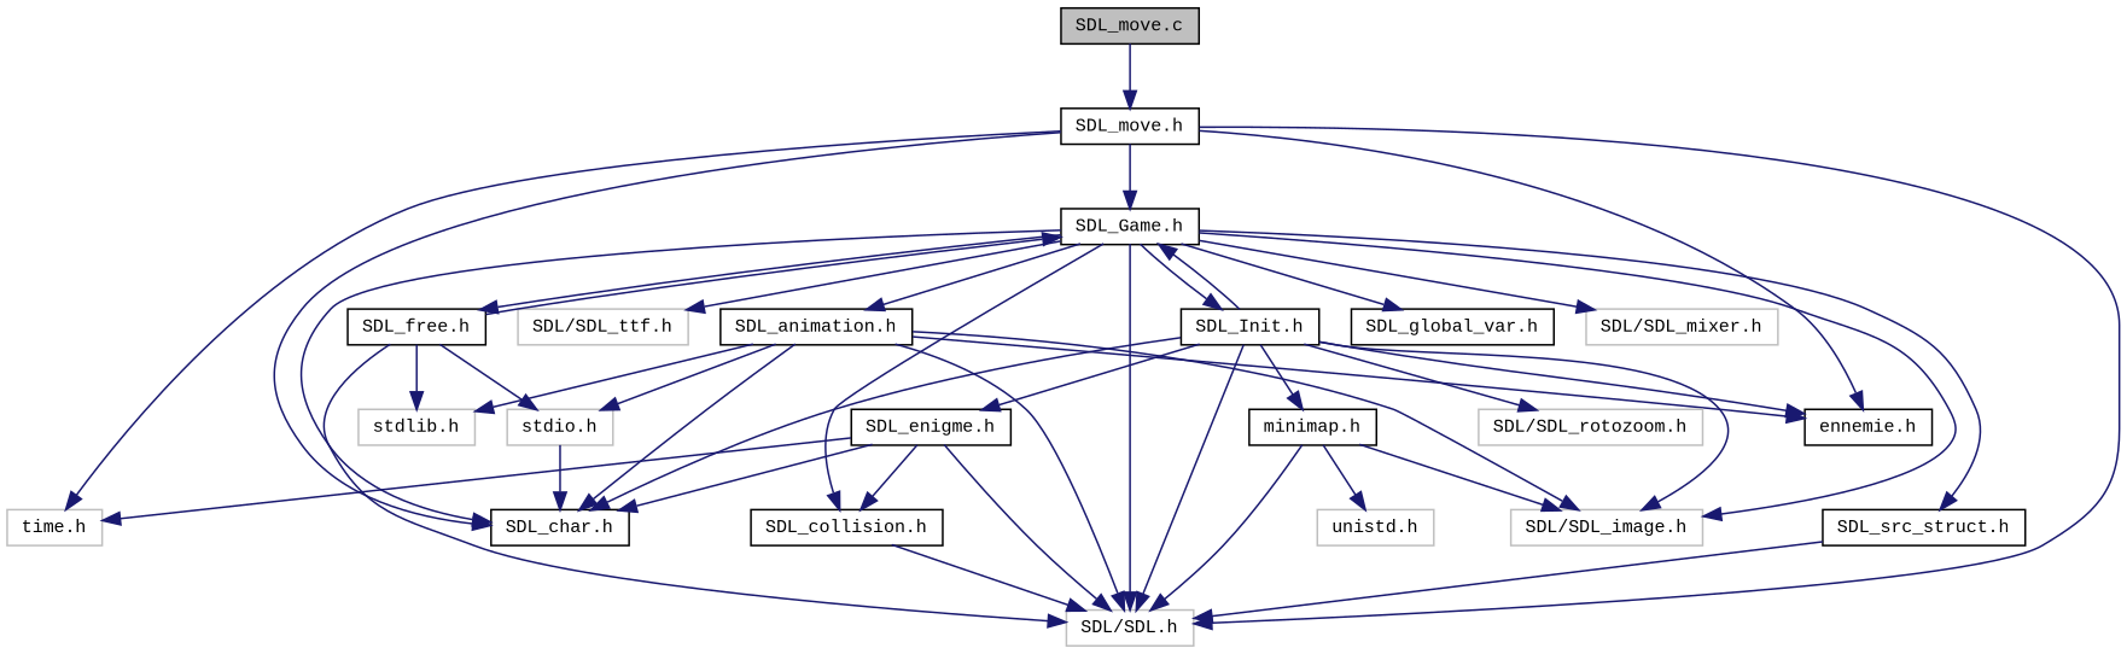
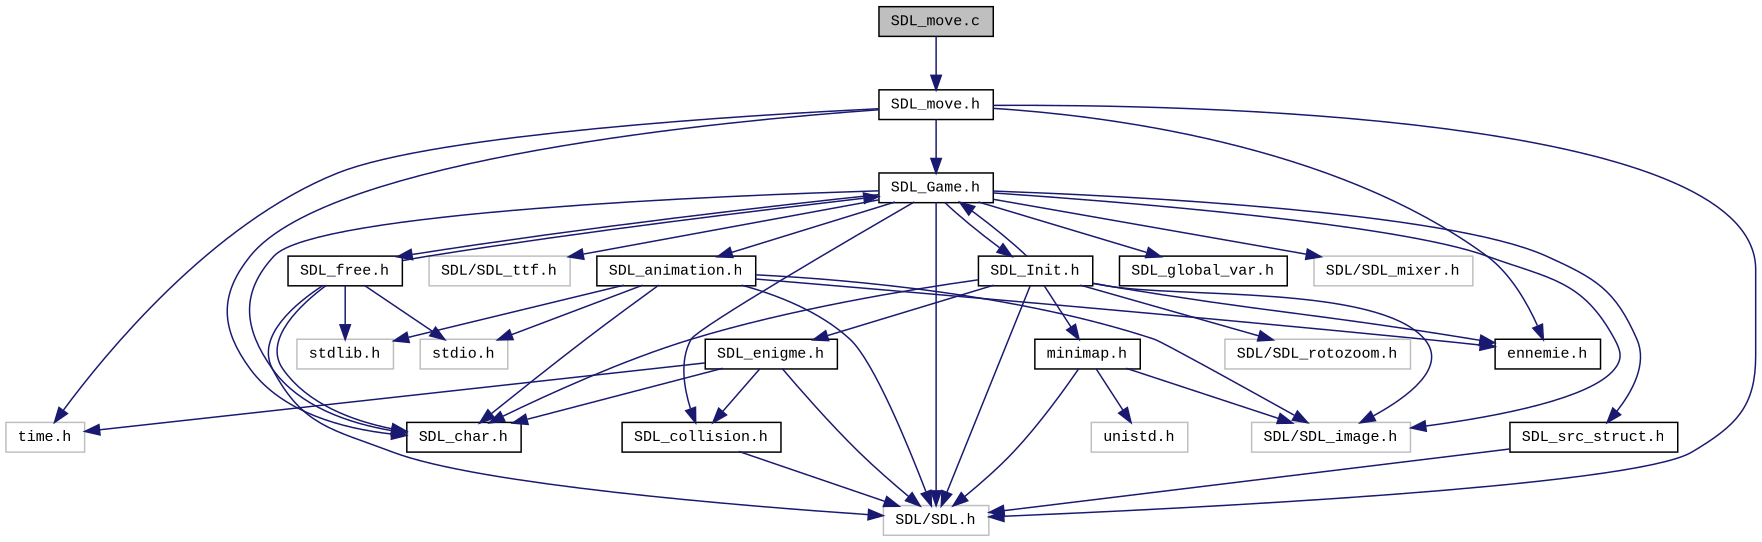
  digraph {
    fontname="Liberation Mono"
    node [color=black fillcolor=white fontname="Liberation Mono" fontsize=10 shape=record style=filled]
    edge [color=midnightblue fontname="Liberation Mono" fontsize=10 labelfontname=Roboto labelfontsize=10 style=solid]
    n1 [fillcolor=grey75 fontcolor=black height=0.2 label="SDL_move.c" width=0.4]
    n2 [height=0.2 label="SDL_move.h" width=0.4]
    n3 [color=grey75 height=0.2 label="time.h" width=0.4]
    n4 [color=grey75 height=0.2 label="SDL/SDL.h" width=0.4]
    n5 [height=0.2 label="SDL_char.h" width=0.4]
    n6 [height=0.2 label="SDL_Game.h" width=0.4]
    n7 [height=0.2 label="ennemie.h" width=0.4]
    n8 [color=grey75 height=0.2 label="SDL/SDL_image.h" width=0.4]
    n9 [color=grey75 height=0.2 label="SDL/SDL_mixer.h" width=0.4]
    n10 [color=grey75 height=0.2 label="SDL/SDL_ttf.h" width=0.4]
    n11 [height=0.2 label="SDL_src_struct.h" width=0.4]
    n12 [height=0.2 label="SDL_animation.h" width=0.4]
    n13 [height=0.2 label="SDL_collision.h" width=0.4]
    n14 [height=0.2 label="SDL_free.h" width=0.4]
    n15 [height=0.2 label="SDL_Init.h" width=0.4]
    n16 [height=0.2 label="SDL_global_var.h" width=0.4]
    n17 [color=grey75 height=0.2 label="stdlib.h" width=0.4]
    n18 [color=grey75 height=0.2 label="stdio.h" width=0.4]
    n19 [height=0.2 label="SDL_enigme.h" width=0.4]
    n20 [height=0.2 label="minimap.h" width=0.4]
    n21 [color=grey75 height=0.2 label="SDL/SDL_rotozoom.h" width=0.4]
    n22 [color=grey75 height=0.2 label="unistd.h" width=0.4]
    n1 -> n2
    n2 -> n3
    n2 -> n4
    n2 -> n5
    n2 -> n6
    n2 -> n7
    n6 -> n4
    n6 -> n5
    n6 -> n8
    n6 -> n9
    n6 -> n10
    n6 -> n11
    n6 -> n12
    n6 -> n13
    n6 -> n14
    n6 -> n15
    n6 -> n16
    n11 -> n4
    n12 -> n4
    n12 -> n5
    n12 -> n7
    n12 -> n8
    n12 -> n17
    n12 -> n18
    n13 -> n4
    n14 -> n4
-   n18 -> n5
+   n14 -> n5
    n14 -> n6
    n14 -> n17
    n14 -> n18
    n15 -> n4
    n15 -> n5
    n15 -> n6
    n15 -> n7
    n15 -> n8
    n15 -> n19
    n15 -> n20
    n15 -> n21
    n19 -> n3
    n19 -> n4
    n19 -> n5
    n19 -> n13
    n20 -> n4
    n20 -> n8
    n20 -> n22
  }
